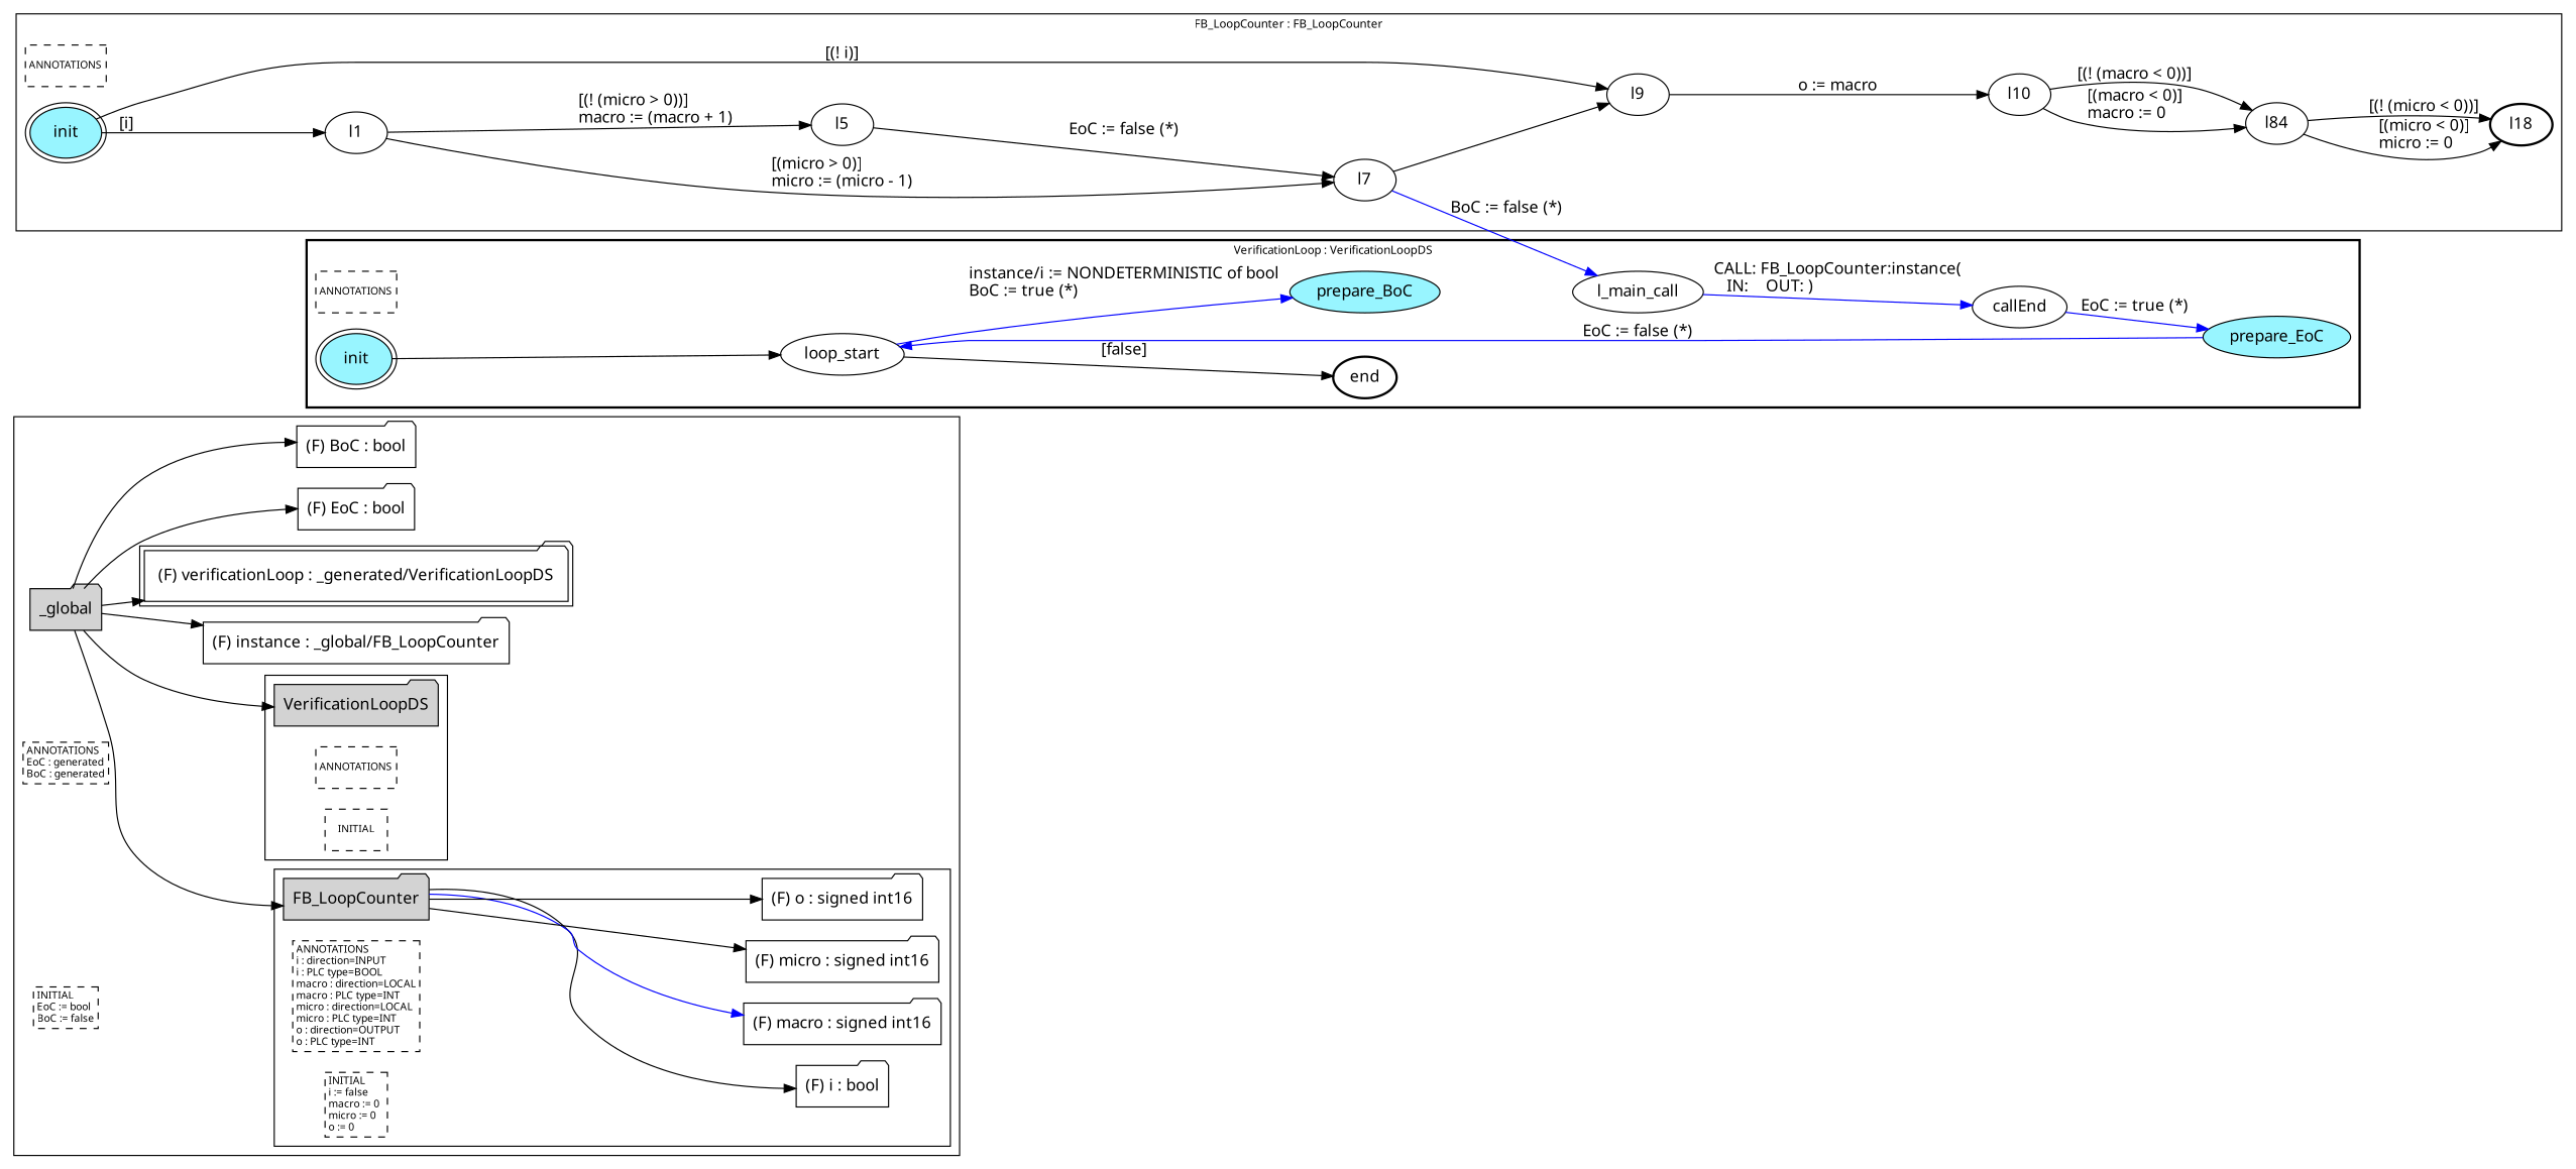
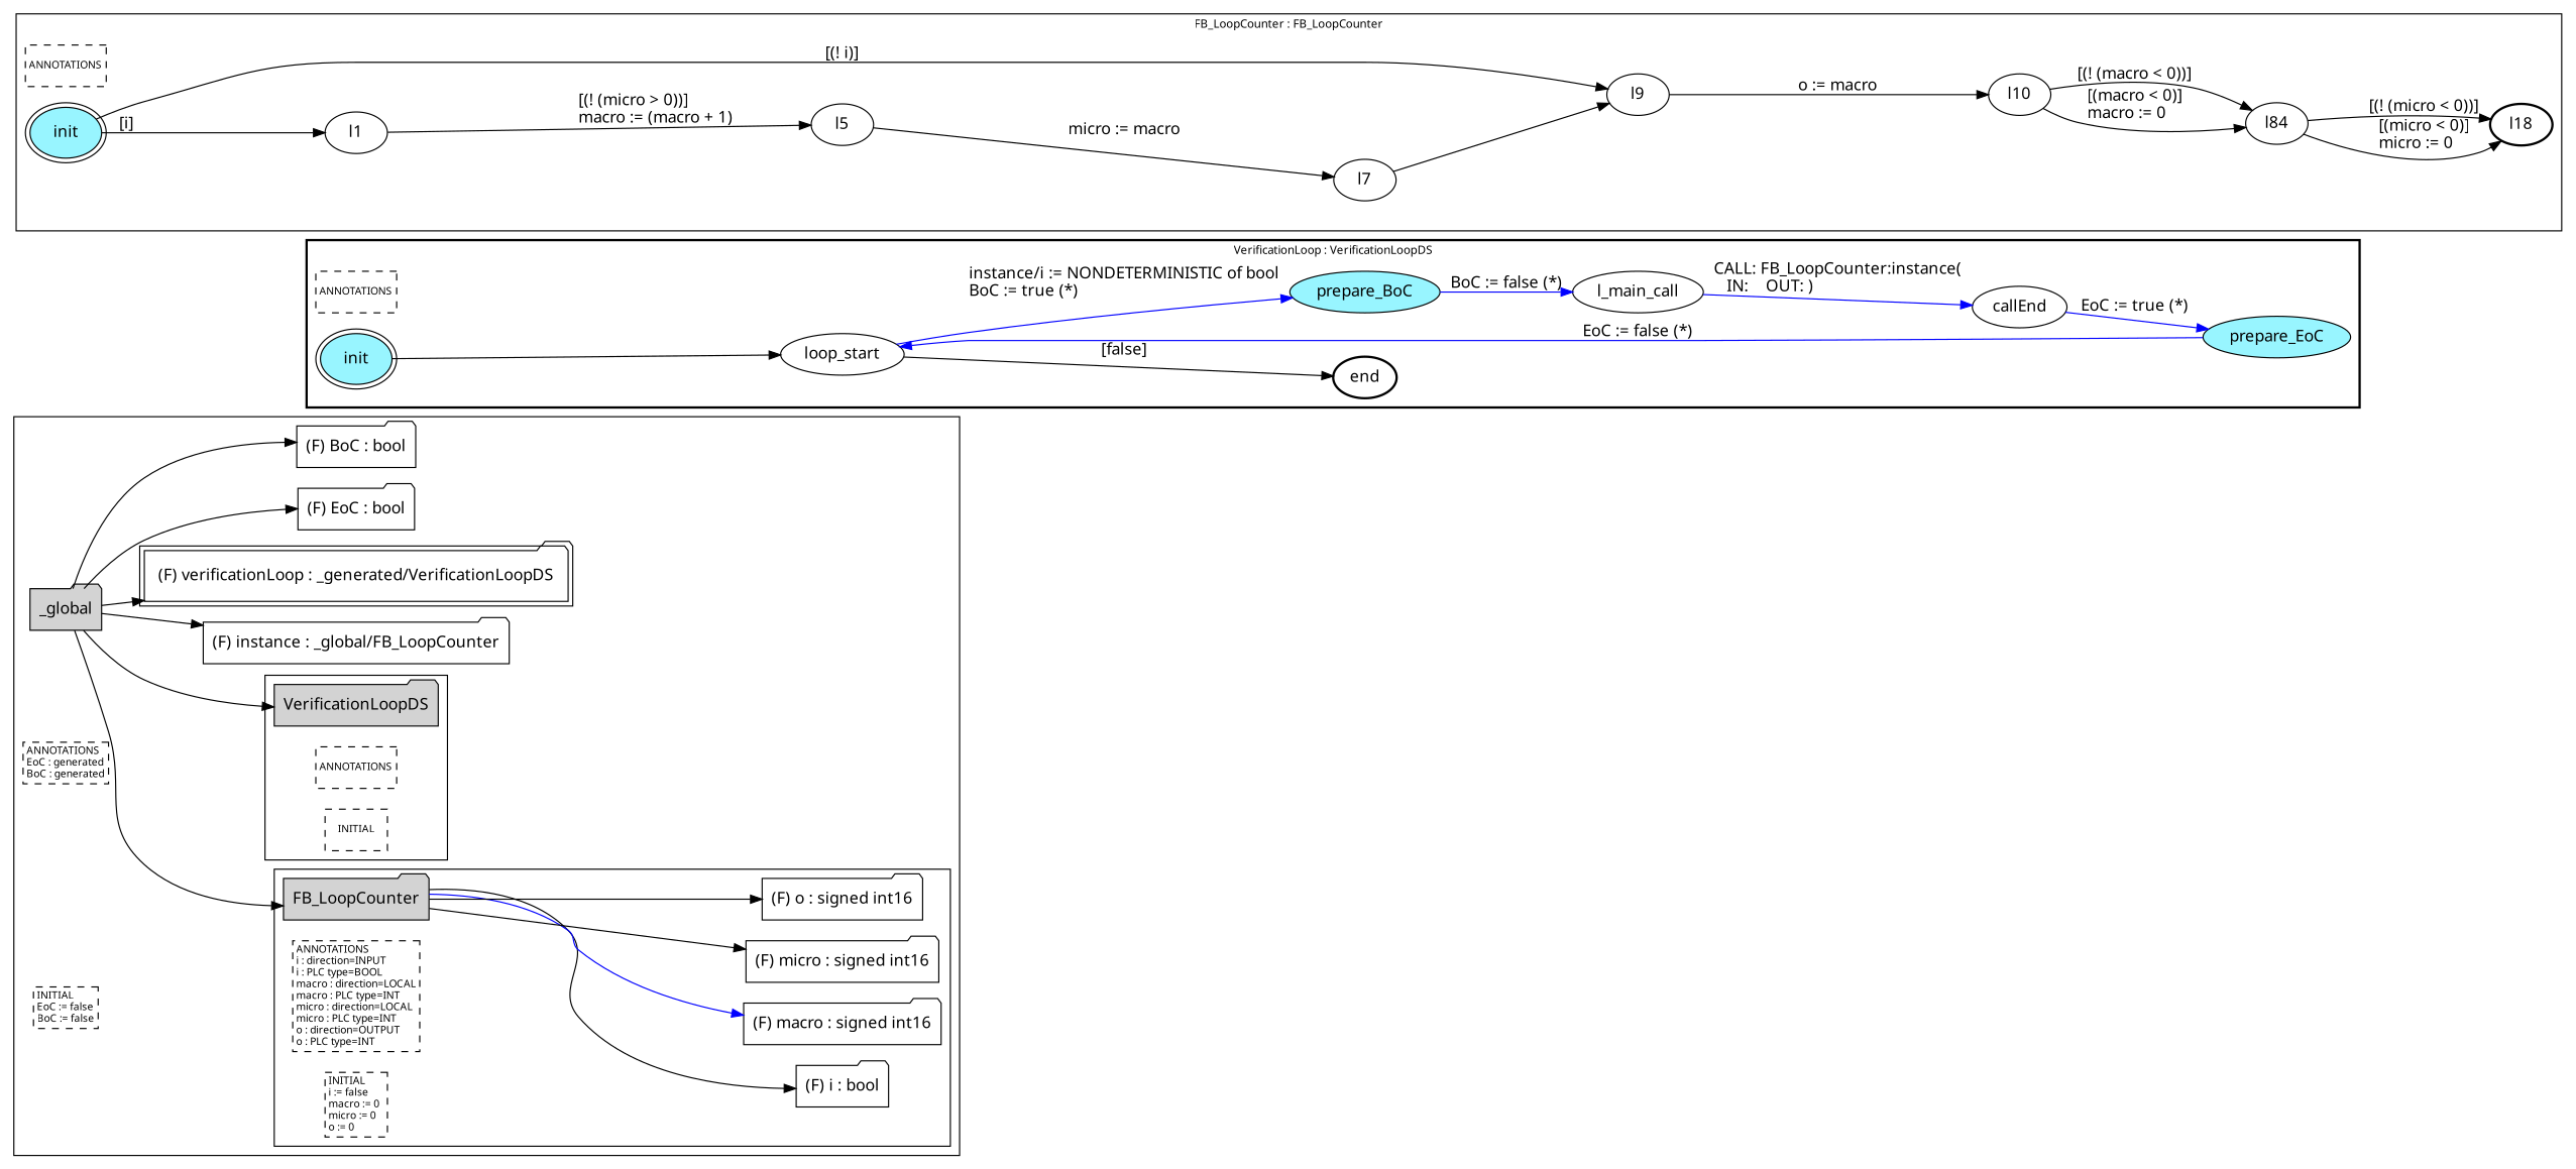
  digraph {
    fontname="Noto Sans"
    rankdir=LR
    node [fontname="Noto Sans" shape=ellipse style=filled fillcolor=white]
    edge [fontname="Noto Sans" color=black]
    n1 [label=FB_LoopCounter shape=folder fillcolor=""]
    n2 [label="(F) i : bool" shape=folder]
    n3 [label="(F) macro : signed int16" shape=folder]
    n4 [label="(F) micro : signed int16" shape=folder]
    n5 [label="(F) o : signed int16" shape=folder]
    n6 [fontsize=9 label="ANNOTATIONS\li : direction=INPUT\li : PLC type=BOOL\lmacro : direction=LOCAL\lmacro : PLC type=INT\lmicro : direction=LOCAL\lmicro : PLC type=INT\lo : direction=OUTPUT\lo : PLC type=INT\l" margin="0.04,0.04" shape=rectangle style=dashed]
    n7 [fillcolor=lightyellow fontsize=9 label="INITIAL\li := false\lmacro := 0\lmicro := 0\lo := 0\l" margin="0.04,0.04" shape=rectangle style=dashed]
    n8 [label=VerificationLoopDS shape=folder fillcolor=""]
    n9 [fontsize=9 label=ANNOTATIONS margin="0.04,0.04" shape=rectangle style=dashed]
    n10 [fillcolor=lightyellow fontsize=9 label=INITIAL margin="0.04,0.04" shape=rectangle style=dashed]
    n11 [label=_global shape=folder fillcolor=""]
    n12 [label="(F) instance : _global/FB_LoopCounter" shape=folder]
    n13 [label="(F) verificationLoop : _generated/VerificationLoopDS" peripheries=2 shape=folder]
    n14 [label="(F) EoC : bool" shape=folder]
    n15 [label="(F) BoC : bool" shape=folder]
    n16 [fontsize=9 label="ANNOTATIONS\lEoC : generated\lBoC : generated\l" margin="0.04,0.04" shape=rectangle style=dashed]
-   n17 [fillcolor=lightyellow fontsize=9 label="INITIAL\lEoC := bool\lBoC := false\l" margin="0.04,0.04" shape=rectangle style=dashed]
+   n17 [fillcolor=lightyellow fontsize=9 label="INITIAL\lEoC := false\lBoC := false\l" margin="0.04,0.04" shape=rectangle style=dashed]
    n18 [fontsize=9 label=ANNOTATIONS margin="0.04,0.04" shape=rectangle style=dashed]
    n19 [color=black fillcolor=cadetblue1 label=init peripheries=2]
    n20 [color=black label=l1]
    n21 [color=black label=l9]
    n22 [color=black label=l5]
    n23 [color=black label=l7]
    n24 [color=black label=l10]
    n25 [color=black label=l84]
    n26 [color=black label=l18 style=bold]
    n27 [fontsize=9 label=ANNOTATIONS margin="0.04,0.04" shape=rectangle style=dashed]
    n28 [color=black fillcolor=cadetblue1 label=init peripheries=2]
    n29 [color=black label=loop_start]
    n30 [color=black fillcolor=cadetblue1 label=end style=bold]
    n31 [color=black fillcolor=cadetblue1 label=prepare_BoC]
    n32 [color=black label=l_main_call]
    n33 [color=black label=callEnd]
    n34 [color=black fillcolor=cadetblue1 label=prepare_EoC]
    subgraph cluster_1 {
      n11
      n12
      n13
      n14
      n15
      n16
      n17
      subgraph cluster_2 {
        n1
        n2
        n3
        n4
        n5
        n6
        n7
      }
      subgraph cluster_3 {
        n8
        n9
        n10
      }
    }
    subgraph cluster_4 {
      color=black
      fontsize=10
      label="FB_LoopCounter : FB_LoopCounter"
      ranksep=0.4
      n18
      n19
      n20
      n21
      n22
      n23
      n24
      n25
      n26
    }
    subgraph cluster_5 {
      color=black
      fontsize=10
      label="VerificationLoop : VerificationLoopDS"
      ranksep=0.4
      style=bold
      n27
      n28
      n29
      n30
      n31
      n32
      n33
      n34
    }
    n1 -> n2 [color=""]
    n1 -> n3 [color=blue]
    n1 -> n4 [color=""]
    n1 -> n5 [color=""]
    n11 -> n1 [color=""]
    n11 -> n8 [color=""]
    n11 -> n12 [color=""]
    n11 -> n13 [color=""]
    n11 -> n14 [color=""]
    n11 -> n15 [color=""]
    n19 -> n20 [label="[i]"]
    n19 -> n21 [label="[(! i)]"]
    n20 -> n22 [label="[(! (micro > 0))]\lmacro := (macro + 1)\l"]
-   n20 -> n23 [label="[(micro > 0)]\lmicro := (micro - 1)\l"]
    n21 -> n24 [label="o := macro"]
-   n22 -> n23 [label="EoC := false (*)"]
+   n22 -> n23 [label="micro := macro"]
    n23 -> n21
    n24 -> n25 [label="[(macro < 0)]\lmacro := 0\l"]
    n24 -> n25 [label="[(! (macro < 0))]"]
    n25 -> n26 [label="[(micro < 0)]\lmicro := 0\l"]
    n25 -> n26 [label="[(! (micro < 0))]"]
    n28 -> n29
    n29 -> n30 [label="[false]"]
    n29 -> n31 [color=blue label="instance/i := NONDETERMINISTIC of bool\lBoC := true (*)\l"]
-   n23 -> n32 [color=blue label="BoC := false (*)"]
+   n31 -> n32 [color=blue label="BoC := false (*)"]
    n32 -> n33 [color=blue label="CALL: FB_LoopCounter:instance(\l   IN:    OUT: )\l"]
    n33 -> n34 [color=blue label="EoC := true (*)"]
    n34 -> n29 [color=blue label="EoC := false (*)"]
  }
